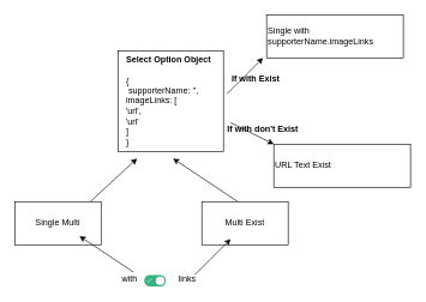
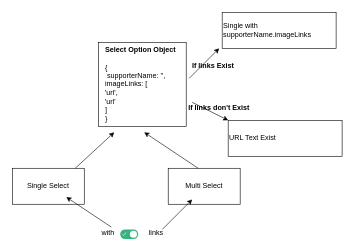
  <mxCell id="0" />
  <mxCell id="1" parent="0" />
- <mxCell id="2" value="Single Multi" style="rounded=0;whiteSpace=wrap;html=1;" vertex="1" parent="1"><mxGeometry x="20" y="280" width="120" height="60" as="geometry" /></mxCell>
+ <mxCell id="2" value="Single Select" style="rounded=0;whiteSpace=wrap;html=1;" vertex="1" parent="1"><mxGeometry x="20" y="280" width="120" height="60" as="geometry" /></mxCell>
  <mxCell id="3" value="" style="fillColor=#36B37E;strokeColor=none;rounded=1;arcSize=50" vertex="1" parent="1"><mxGeometry x="200" y="382" width="30" height="16" as="geometry" /></mxCell>
  <mxCell id="4" value="" style="shape=ellipse;strokeColor=none;fillColor=#ffffff" vertex="1" parent="3"><mxGeometry x="1" y="0.5" width="12" height="12" relative="1" as="geometry"><mxPoint x="-14" y="-6" as="offset" /></mxGeometry></mxCell>
  <mxCell id="5" value="" style="html=1;shadow=0;dashed=0;shape=mxgraph.atlassian.check;strokeColor=#ffffff" vertex="1" parent="3"><mxGeometry y="0.5" width="6" height="5" relative="1" as="geometry"><mxPoint x="4" y="-3" as="offset" /></mxGeometry></mxCell>
  <mxCell id="6" value="links" style="text;html=1;strokeColor=none;fillColor=none;align=center;verticalAlign=middle;whiteSpace=wrap;rounded=0;" vertex="1" parent="1"><mxGeometry x="240" y="378" width="40" height="20" as="geometry" /></mxCell>
  <mxCell id="7" value="with" style="text;html=1;strokeColor=none;fillColor=none;align=center;verticalAlign=middle;whiteSpace=wrap;rounded=0;" vertex="1" parent="1"><mxGeometry x="160" y="378" width="40" height="20" as="geometry" /></mxCell>
- <mxCell id="8" value="Multi Exist" style="rounded=0;whiteSpace=wrap;html=1;" vertex="1" parent="1"><mxGeometry x="280" y="280" width="120" height="60" as="geometry" /></mxCell>
+ <mxCell id="8" value="Multi Select" style="rounded=0;whiteSpace=wrap;html=1;" vertex="1" parent="1"><mxGeometry x="280" y="280" width="120" height="60" as="geometry" /></mxCell>
  <mxCell id="9" value="" style="endArrow=classic;html=1;" edge="1" parent="1"><mxGeometry width="50" height="50" relative="1" as="geometry"><mxPoint x="270" y="382" as="sourcePoint" /><mxPoint x="320" y="332" as="targetPoint" /></mxGeometry></mxCell>
  <mxCell id="10" value="" style="endArrow=classic;html=1;" edge="1" parent="1"><mxGeometry width="50" height="50" relative="1" as="geometry"><mxPoint x="185" y="378" as="sourcePoint" /><mxPoint x="110" y="328" as="targetPoint" /></mxGeometry></mxCell>
  <mxCell id="11" value="" style="endArrow=classic;html=1;" edge="1" parent="1"><mxGeometry width="50" height="50" relative="1" as="geometry"><mxPoint x="125" y="280" as="sourcePoint" /><mxPoint x="190" y="220" as="targetPoint" /></mxGeometry></mxCell>
  <mxCell id="12" value="" style="endArrow=classic;html=1;" edge="1" parent="1"><mxGeometry width="50" height="50" relative="1" as="geometry"><mxPoint x="330" y="280" as="sourcePoint" /><mxPoint x="240" y="220" as="targetPoint" /></mxGeometry></mxCell>
  <mxCell id="13" value="&lt;b&gt;Select Option Object&lt;br&gt;&lt;/b&gt;&lt;br&gt;{&lt;br&gt;&amp;nbsp;supporterName: '',&lt;br&gt;imageLinks: [&lt;br&gt;'url',&lt;br&gt;'url'&lt;br&gt;]&lt;br&gt;}" style="rounded=0;whiteSpace=wrap;html=1;align=left;spacingLeft=9;" vertex="1" parent="1"><mxGeometry x="164" y="70" width="146" height="140" as="geometry" /></mxCell>
  <mxCell id="14" value="" style="endArrow=classic;html=1;" edge="1" parent="1"><mxGeometry width="50" height="50" relative="1" as="geometry"><mxPoint x="315" y="130" as="sourcePoint" /><mxPoint x="365" y="80" as="targetPoint" /></mxGeometry></mxCell>
  <mxCell id="15" value="" style="endArrow=classic;html=1;" edge="1" parent="1"><mxGeometry width="50" height="50" relative="1" as="geometry"><mxPoint x="320" y="170" as="sourcePoint" /><mxPoint x="380" y="200" as="targetPoint" /></mxGeometry></mxCell>
- <mxCell id="16" value="If with don't Exist" style="text;html=1;strokeColor=none;fillColor=none;align=center;verticalAlign=middle;whiteSpace=wrap;rounded=0;fontStyle=1" vertex="1" parent="1"><mxGeometry x="310" y="170" width="110" height="20" as="geometry" /></mxCell>
- <mxCell id="17" value="If with Exist" style="text;html=1;strokeColor=none;fillColor=none;align=center;verticalAlign=middle;whiteSpace=wrap;rounded=0;fontStyle=1" vertex="1" parent="1"><mxGeometry x="300" y="100" width="110" height="20" as="geometry" /></mxCell>
+ <mxCell id="16" value="If links don't Exist" style="text;html=1;strokeColor=none;fillColor=none;align=center;verticalAlign=middle;whiteSpace=wrap;rounded=0;fontStyle=1" vertex="1" parent="1"><mxGeometry x="310" y="170" width="110" height="20" as="geometry" /></mxCell>
+ <mxCell id="17" value="If links Exist" style="text;html=1;strokeColor=none;fillColor=none;align=center;verticalAlign=middle;whiteSpace=wrap;rounded=0;fontStyle=1" vertex="1" parent="1"><mxGeometry x="300" y="100" width="110" height="20" as="geometry" /></mxCell>
  <mxCell id="18" value="Single with supporterName.imageLinks" style="rounded=0;whiteSpace=wrap;html=1;align=left;" vertex="1" parent="1"><mxGeometry x="370" y="20" width="190" height="60" as="geometry" /></mxCell>
  <mxCell id="19" value="URL Text Exist" style="rounded=0;whiteSpace=wrap;html=1;align=left;" vertex="1" parent="1"><mxGeometry x="380" y="200" width="190" height="60" as="geometry" /></mxCell>
